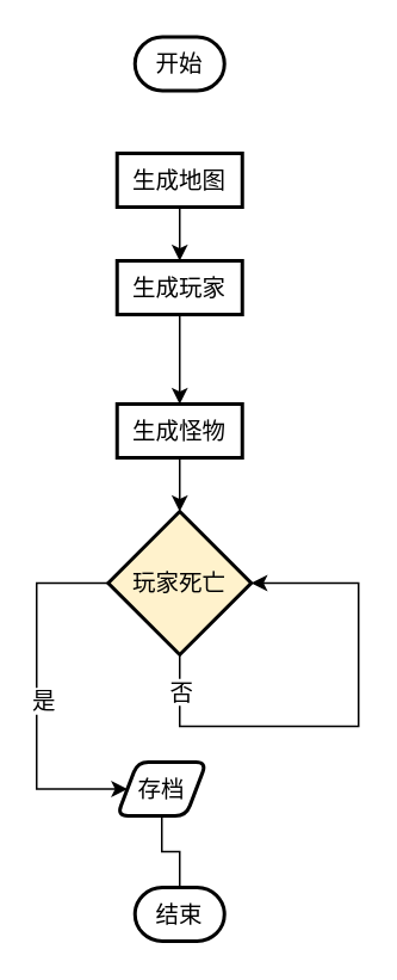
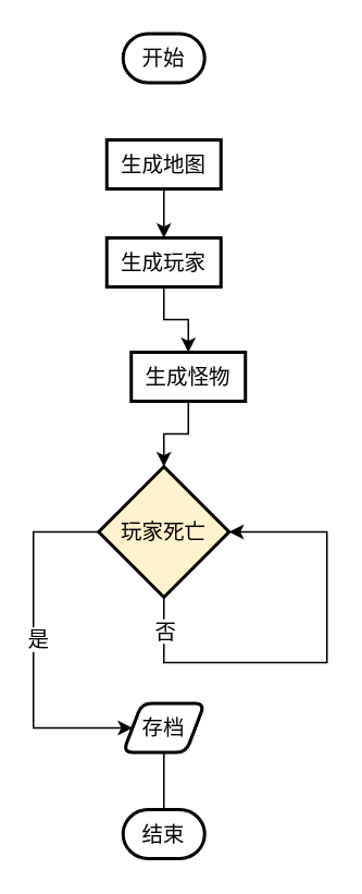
  <mxCell id="0" />
  <mxCell id="1" parent="0" />
  <mxCell id="2" value="开始" style="strokeWidth=2;html=1;shape=mxgraph.flowchart.terminator;whiteSpace=wrap;fontSize=13;" vertex="1" parent="1"><mxGeometry x="75" y="20" width="50" height="30" as="geometry" /></mxCell>
  <mxCell id="3" value="" style="edgeStyle=orthogonalEdgeStyle;rounded=0;orthogonalLoop=1;jettySize=auto;html=1;fontSize=13;" edge="1" parent="1" source="4" target="6"><mxGeometry relative="1" as="geometry" /></mxCell>
  <mxCell id="4" value="生成地图" style="whiteSpace=wrap;html=1;strokeWidth=2;fontSize=13;" vertex="1" parent="1"><mxGeometry x="65" y="85" width="70" height="30" as="geometry" /></mxCell>
  <mxCell id="5" value="" style="edgeStyle=orthogonalEdgeStyle;rounded=0;orthogonalLoop=1;jettySize=auto;html=1;fontSize=13;" edge="1" parent="1" source="6" target="8"><mxGeometry relative="1" as="geometry" /></mxCell>
  <mxCell id="6" value="生成玩家" style="whiteSpace=wrap;html=1;strokeWidth=2;fontSize=13;" vertex="1" parent="1"><mxGeometry x="65" y="145" width="70" height="30" as="geometry" /></mxCell>
  <mxCell id="7" value="" style="edgeStyle=orthogonalEdgeStyle;rounded=0;orthogonalLoop=1;jettySize=auto;html=1;fontSize=13;" edge="1" parent="1" source="8" target="9"><mxGeometry relative="1" as="geometry" /></mxCell>
- <mxCell id="8" value="生成怪物" style="whiteSpace=wrap;html=1;strokeWidth=2;fontSize=13;" vertex="1" parent="1"><mxGeometry x="65" y="225" width="70" height="30" as="geometry" /></mxCell>
+ <mxCell id="8" value="生成怪物" style="whiteSpace=wrap;html=1;strokeWidth=2;fontSize=13;" vertex="1" parent="1"><mxGeometry x="80" y="215" width="70" height="30" as="geometry" /></mxCell>
  <mxCell id="9" value="玩家死亡" style="rhombus;whiteSpace=wrap;html=1;strokeWidth=2;fontSize=13;fillColor=#fff2cc;" vertex="1" parent="1"><mxGeometry x="60" y="285" width="80" height="80" as="geometry" /></mxCell>
  <mxCell id="10" value="结束" style="strokeWidth=2;html=1;shape=mxgraph.flowchart.terminator;whiteSpace=wrap;fontSize=13;" vertex="1" parent="1"><mxGeometry x="75" y="495" width="50" height="30" as="geometry" /></mxCell>
  <mxCell id="11" style="edgeStyle=orthogonalEdgeStyle;rounded=0;orthogonalLoop=1;jettySize=auto;html=1;exitX=0.5;exitY=1;exitDx=0;exitDy=0;endArrow=none;" edge="1" parent="1" source="12" target="10"><mxGeometry relative="1" as="geometry" /></mxCell>
- <mxCell id="12" value="存档" style="shape=parallelogram;html=1;strokeWidth=2;perimeter=parallelogramPerimeter;whiteSpace=wrap;rounded=1;arcSize=12;size=0.23;fontSize=13;" vertex="1" parent="1"><mxGeometry x="65" y="425" width="50" height="30" as="geometry" /></mxCell>
+ <mxCell id="12" value="存档" style="shape=parallelogram;html=1;strokeWidth=2;perimeter=parallelogramPerimeter;whiteSpace=wrap;rounded=1;arcSize=12;size=0.23;fontSize=13;" vertex="1" parent="1"><mxGeometry x="75" y="430" width="50" height="30" as="geometry" /></mxCell>
  <mxCell id="13" style="edgeStyle=orthogonalEdgeStyle;rounded=0;orthogonalLoop=1;jettySize=auto;html=1;entryX=1;entryY=0.5;entryDx=0;entryDy=0;fontSize=13;elbow=vertical;" edge="1" parent="1" source="9" target="9"><mxGeometry relative="1" as="geometry"><Array as="points"><mxPoint x="100" y="405" /><mxPoint x="200" y="405" /><mxPoint x="200" y="325" /></Array></mxGeometry></mxCell>
  <mxCell id="14" value="否" style="edgeLabel;html=1;align=center;verticalAlign=middle;resizable=0;points=[];fontSize=13;" vertex="1" connectable="0" parent="13"><mxGeometry x="-0.815" y="-2" relative="1" as="geometry"><mxPoint x="2" y="-6" as="offset" /></mxGeometry></mxCell>
  <mxCell id="15" style="rounded=0;orthogonalLoop=1;jettySize=auto;html=1;exitX=0;exitY=0.5;exitDx=0;exitDy=0;edgeStyle=elbowEdgeStyle;fontSize=13;entryX=0;entryY=0.5;entryDx=0;entryDy=0;" edge="1" parent="1" source="9" target="12"><mxGeometry relative="1" as="geometry"><mxPoint x="-20" y="425" as="targetPoint" /><Array as="points"><mxPoint x="20" y="458" /></Array></mxGeometry></mxCell>
  <mxCell id="16" value="是" style="edgeLabel;html=1;align=center;verticalAlign=middle;resizable=0;points=[];fontSize=13;" vertex="1" connectable="0" parent="15"><mxGeometry x="-0.842" y="-1" relative="1" as="geometry"><mxPoint x="-21" y="66" as="offset" /></mxGeometry></mxCell>
